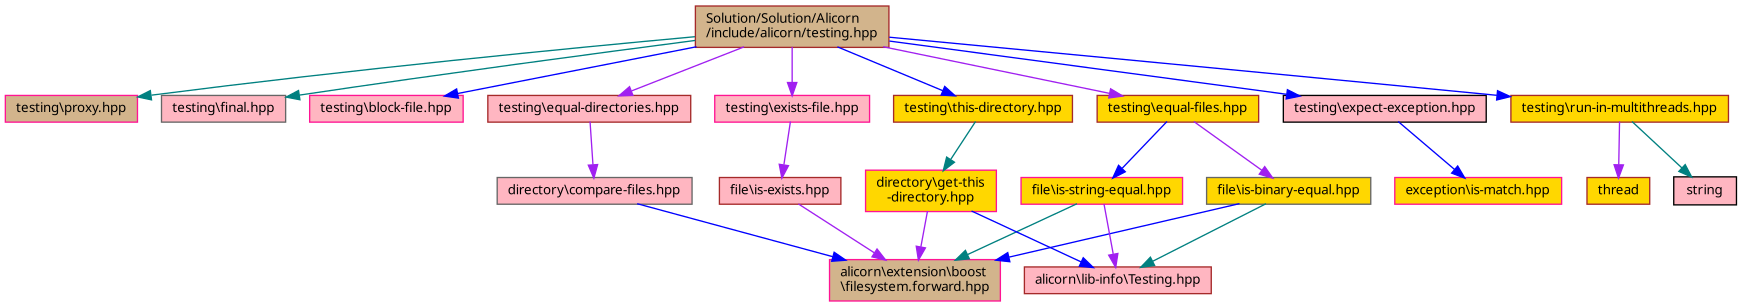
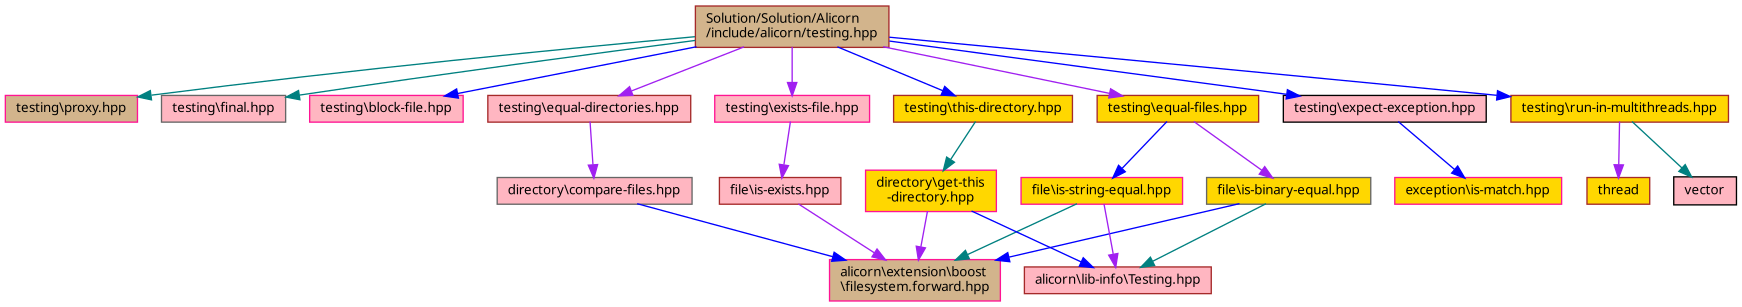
  digraph {
    node [color=brown fillcolor=lightpink fontname=Verdana fontsize=10 shape=record style=filled]
    edge [color=purple fontname=Verdana fontsize=10 labelfontname=Verdana labelfontsize=10 style=solid]
    n1 [fillcolor=tan fontcolor=black height=0.2 label="Solution/Solution/Alicorn\l/include/alicorn/testing.hpp" width=0.4]
    n2 [color=deeppink fillcolor=tan height=0.2 label="testing\\proxy.hpp" width=0.4]
    n3 [color=gray40 height=0.2 label="testing\\final.hpp" width=0.4]
    n4 [color=deeppink height=0.2 label="testing\\block-file.hpp" width=0.4]
    n5 [color=deeppink height=0.2 label="testing\\exists-file.hpp" width=0.4]
    n6 [fillcolor=gold height=0.2 label="testing\\equal-files.hpp" width=0.4]
    n7 [fillcolor=gold height=0.2 label="testing\\this-directory.hpp" width=0.4]
    n8 [color=black height=0.2 label="testing\\expect-exception.hpp" width=0.4]
    n9 [height=0.2 label="testing\\equal-directories.hpp" width=0.4]
    n10 [fillcolor=gold height=0.2 label="testing\\run-in-multithreads.hpp" width=0.4]
    n11 [height=0.2 label="file\\is-exists.hpp" width=0.4]
    n12 [color=deeppink fillcolor=tan height=0.2 label="alicorn\\extension\\boost\l\\filesystem.forward.hpp" width=0.4]
    n13 [color=gray40 fillcolor=gold height=0.2 label="file\\is-binary-equal.hpp" width=0.4]
    n14 [color=deeppink fillcolor=gold height=0.2 label="file\\is-string-equal.hpp" width=0.4]
    n15 [height=0.2 label="alicorn\\lib-info\\Testing.hpp" width=0.4]
    n16 [color=deeppink fillcolor=gold height=0.2 label="directory\\get-this\l-directory.hpp" width=0.4]
    n17 [color=deeppink fillcolor=gold height=0.2 label="exception\\is-match.hpp" width=0.4]
    n18 [color=gray40 height=0.2 label="directory\\compare-files.hpp" width=0.4]
    n19 [fillcolor=gold height=0.2 label=thread width=0.4]
-   n20 [color=black height=0.2 label=string width=0.4]
+   n20 [color=black height=0.2 label=vector width=0.4]
    n1 -> n2 [color=teal]
    n1 -> n3 [color=teal]
    n1 -> n4 [color=blue]
    n1 -> n5
    n1 -> n6
    n1 -> n7 [color=blue]
    n1 -> n8 [color=blue]
    n1 -> n9
    n1 -> n10 [color=blue]
    n5 -> n11
    n6 -> n13
    n6 -> n14 [color=blue]
    n7 -> n16 [color=teal]
    n8 -> n17 [color=blue]
    n9 -> n18
    n10 -> n19
    n10 -> n20 [color=teal]
    n11 -> n12
    n13 -> n12 [color=blue]
    n13 -> n15 [color=teal]
    n14 -> n12 [color=teal]
    n14 -> n15
    n16 -> n12
    n16 -> n15 [color=blue]
    n18 -> n12 [color=blue]
  }
